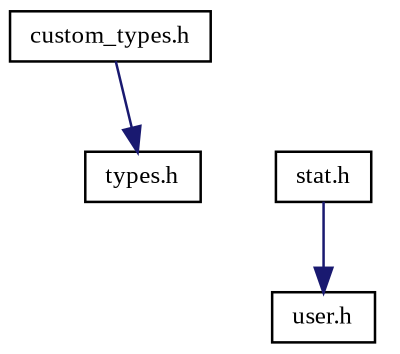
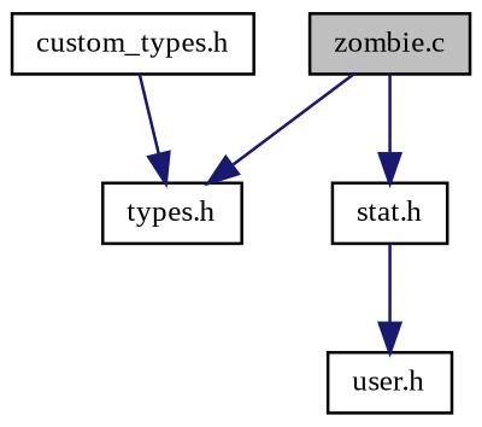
  digraph {
    fontname="Liberation Serif"
    node [color=black fillcolor=white fontname="Liberation Serif" fontsize=10 shape=record style=filled]
    edge [color=midnightblue fontname="Liberation Serif" fontsize=10 labelfontname=Helvetica labelfontsize=10 style=solid]
+   n1 [fillcolor=grey75 fontcolor=black height=0.2 label="zombie.c" width=0.4]
    n2 [height=0.2 label="types.h" width=0.4]
    n3 [height=0.2 label="stat.h" width=0.4]
    n4 [height=0.2 label="user.h" width=0.4]
    n5 [height=0.2 label="custom_types.h" width=0.4]
+   n1 -> n2
+   n1 -> n3
    n3 -> n4
    n5 -> n2
  }
